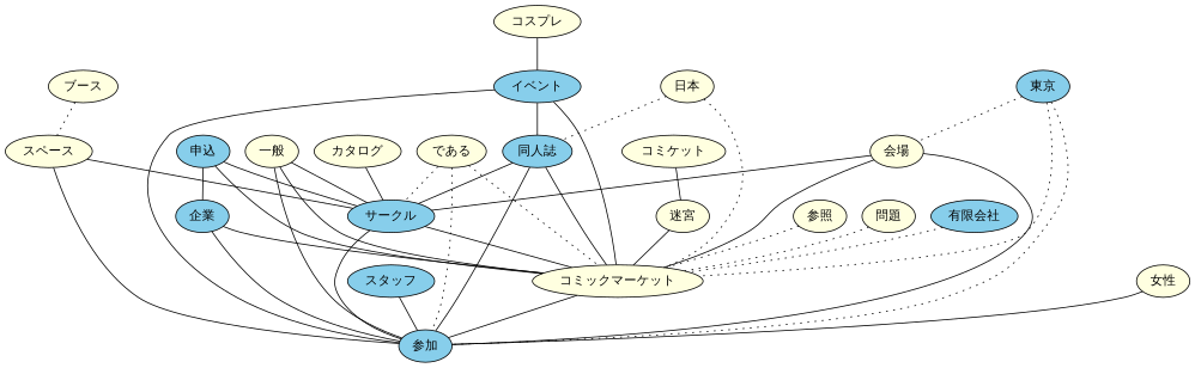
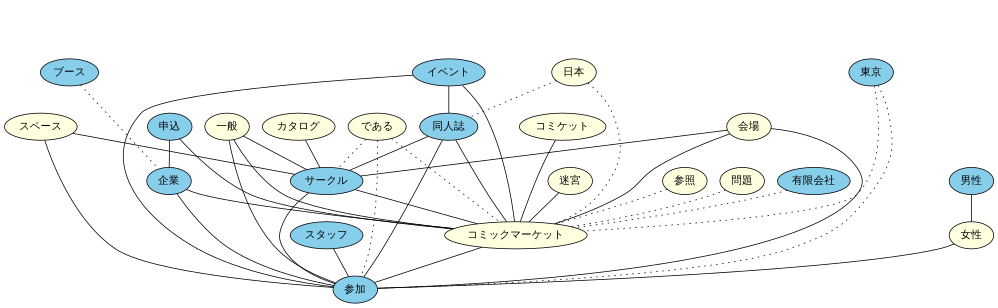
  graph {
    fontname="PT Serif"
    node [fillcolor=lightyellow fontname="PT Serif" style=filled]
    edge [fontname="PT Serif"]
    "イベント" [fillcolor=skyblue]
-   "コスプレ"
    "コミックマーケット"
    "参加" [fillcolor=skyblue]
    "同人誌" [fillcolor=skyblue]
    "サークル" [fillcolor=skyblue]
    "申込" [fillcolor=skyblue]
    "企業" [fillcolor=skyblue]
    "スタッフ" [fillcolor=skyblue]
    "一般"
    "女性"
+   "男性" [fillcolor=skyblue]
    "会場"
    "カタログ"
    "コミケット"
    "迷宮"
    "スペース"
    "参照"
    "問題"
    "有限会社" [fillcolor=skyblue]
    "東京" [fillcolor=skyblue]
    "である"
    "日本"
-   "ブース"
+   "ブース" [fillcolor=skyblue]
    "イベント" -- "コミックマーケット"
    "イベント" -- "参加"
    "イベント" -- "同人誌"
-   "コスプレ" -- "イベント"
    "コミックマーケット" -- "参加"
    "同人誌" -- "コミックマーケット"
    "同人誌" -- "参加"
    "同人誌" -- "サークル"
    "サークル" -- "コミックマーケット"
    "サークル" -- "参加"
    "申込" -- "コミックマーケット"
-   "申込" -- "サークル"
    "申込" -- "企業"
    "企業" -- "コミックマーケット"
    "企業" -- "参加"
    "スタッフ" -- "参加"
    "一般" -- "コミックマーケット"
    "一般" -- "参加"
    "一般" -- "サークル"
    "女性" -- "参加"
+   "男性" -- "女性"
    "会場" -- "コミックマーケット"
    "会場" -- "参加"
    "会場" -- "サークル"
    "カタログ" -- "サークル"
-   "コミケット" -- "迷宮"
+   "コミケット" -- "コミックマーケット"
    "迷宮" -- "コミックマーケット"
    "スペース" -- "参加"
    "スペース" -- "サークル"
    "参照" -- "コミックマーケット" [style=dotted]
    "問題" -- "コミックマーケット" [style=dotted]
    "有限会社" -- "コミックマーケット" [style=dotted]
    "東京" -- "コミックマーケット" [style=dotted]
    "東京" -- "参加" [style=dotted]
-   "東京" -- "会場" [style=dotted]
    "である" -- "コミックマーケット" [style=dotted]
    "である" -- "参加" [style=dotted]
    "である" -- "サークル" [style=dotted]
    "日本" -- "コミックマーケット" [style=dotted]
    "日本" -- "同人誌" [style=dotted]
-   "ブース" -- "スペース" [style=dotted]
+   "ブース" -- "企業" [style=dotted]
  }
